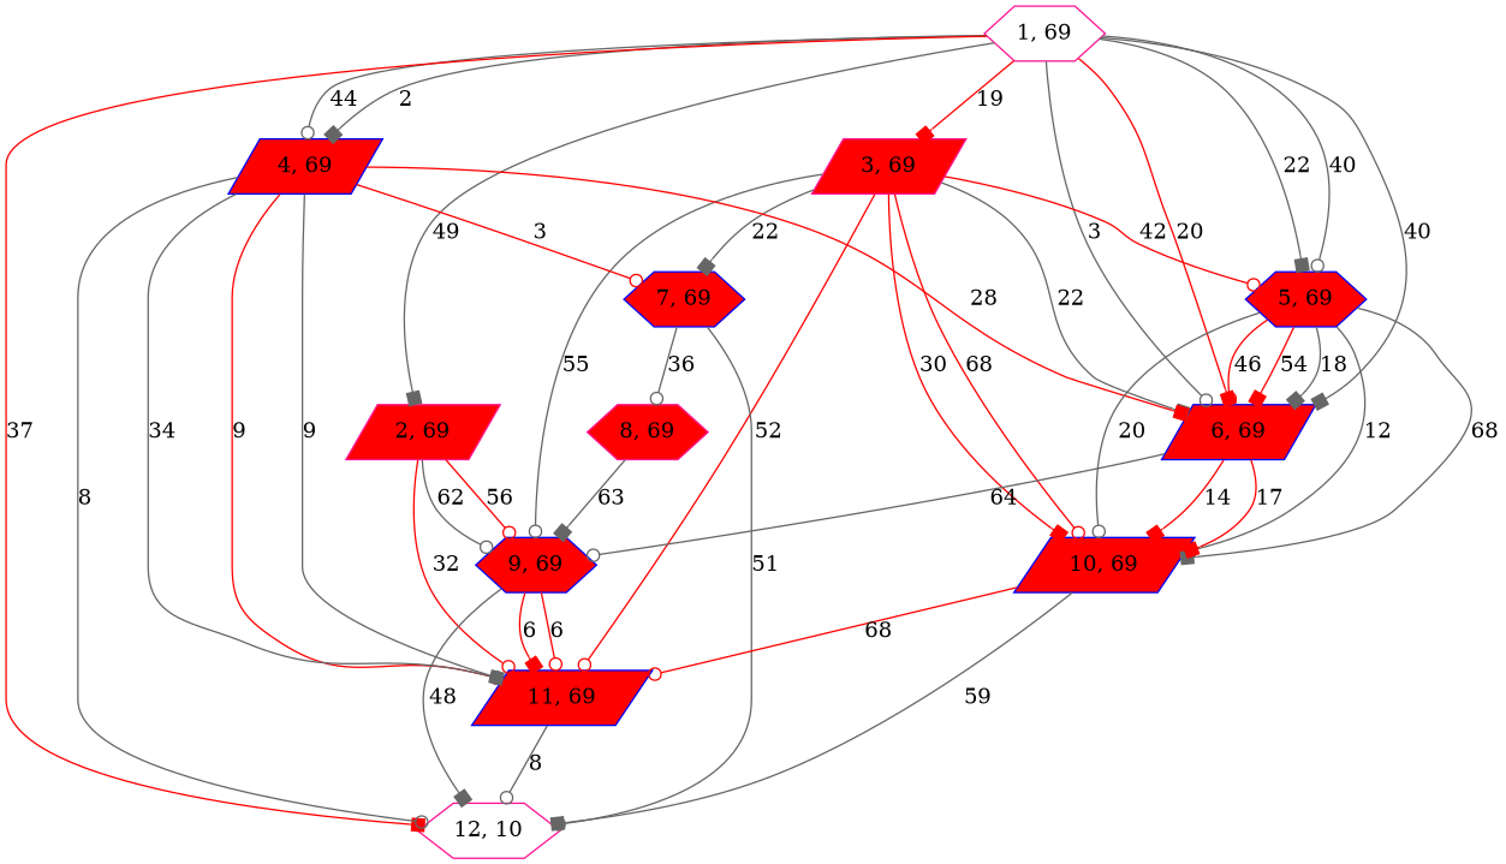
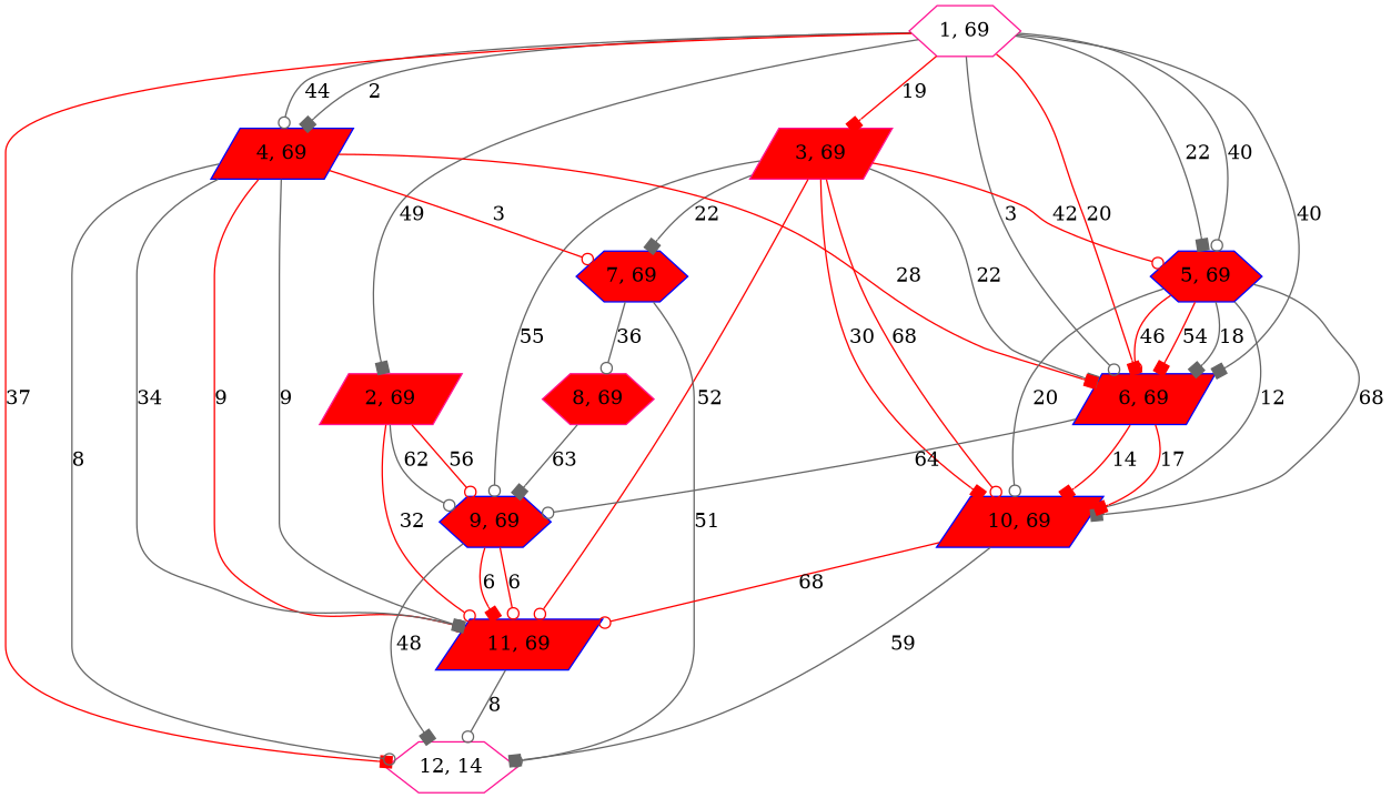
  digraph {
    node [color=blue shape=hexagon fillcolor=red style=filled]
    edge [color=gray40 arrowhead=odot]
    n1 [label="1, 69" color=deeppink fillcolor="" style=""]
    n2 [label="2, 69" color=deeppink shape=parallelogram]
    n3 [label="3, 69" color=deeppink shape=parallelogram]
    n4 [label="4, 69" shape=parallelogram]
    n5 [label="5, 69"]
    n6 [label="6, 69" shape=parallelogram]
-   n7 [label="12, 10" color=deeppink fillcolor="" style=""]
+   n7 [label="12, 14" color=deeppink fillcolor="" style=""]
    n8 [label="9, 69"]
    n9 [label="11, 69" shape=parallelogram]
    n10 [label="7, 69"]
    n11 [label="10, 69" shape=parallelogram]
    n12 [label="8, 69" color=deeppink]
    n1 -> n2 [label=49 arrowhead=box]
    n1 -> n3 [label=19 color=red arrowhead=box]
    n1 -> n4 [label=44]
    n1 -> n4 [label=2 arrowhead=box]
    n1 -> n5 [label=22 arrowhead=box]
    n1 -> n5 [label=40]
    n1 -> n6 [label=20 color=red arrowhead=box]
    n1 -> n6 [label=40 arrowhead=box]
    n1 -> n6 [label=3]
    n1 -> n7 [label=37 color=red arrowhead=box]
    n2 -> n8 [label=56 color=red]
    n2 -> n8 [label=62]
    n2 -> n9 [label=32 color=red]
    n3 -> n5 [label=42 color=red]
    n3 -> n6 [label=22 arrowhead=box]
    n3 -> n8 [label=55]
    n3 -> n9 [label=52 color=red]
    n3 -> n10 [label=22 arrowhead=box]
    n3 -> n11 [label=68 color=red]
    n3 -> n11 [label=30 color=red arrowhead=box]
    n4 -> n6 [label=28 color=red arrowhead=box]
    n4 -> n7 [label=8]
    n4 -> n9 [label=9 color=red]
    n4 -> n9 [label=9]
    n4 -> n9 [label=34 arrowhead=box]
    n4 -> n10 [label=3 color=red]
    n5 -> n6 [label=54 color=red arrowhead=box]
    n5 -> n6 [label=18 arrowhead=box]
    n5 -> n6 [label=46 color=red]
    n5 -> n11 [label=68 arrowhead=box]
    n5 -> n11 [label=20]
    n5 -> n11 [label=12]
    n6 -> n8 [label=64]
    n6 -> n11 [label=17 color=red arrowhead=box]
    n6 -> n11 [label=14 color=red arrowhead=box]
    n8 -> n7 [label=48 arrowhead=box]
    n8 -> n9 [label=6 color=red arrowhead=box]
    n8 -> n9 [label=6 color=red]
    n9 -> n7 [label=8]
    n10 -> n7 [label=51]
    n10 -> n12 [label=36]
    n11 -> n7 [label=59 arrowhead=box]
    n11 -> n9 [label=68 color=red]
    n12 -> n8 [label=63 arrowhead=box]
  }
